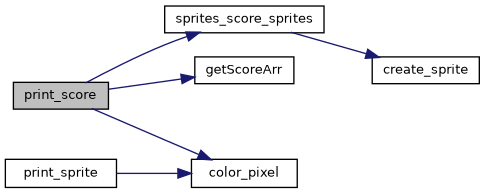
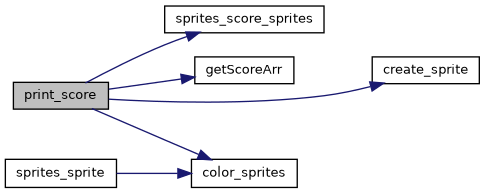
  digraph {
    rankdir=LR
    node [color=black fillcolor=white fontname=Helvetica fontsize=10 shape=record style=filled]
    edge [color=midnightblue fontname=Helvetica fontsize=10 labelfontname=Helvetica labelfontsize=10 style=solid]
    n1 [fillcolor=grey75 fontcolor=black height=0.2 label=print_score width=0.4]
    n2 [height=0.2 label=sprites_score_sprites width=0.4]
    n3 [height=0.2 label=getScoreArr width=0.4]
-   n4 [height=0.2 label=color_pixel width=0.4]
+   n4 [height=0.2 label=color_sprites width=0.4]
    n5 [height=0.2 label=create_sprite width=0.4]
-   n6 [height=0.2 label=print_sprite width=0.4]
+   n6 [height=0.2 label=sprites_sprite width=0.4]
    n1 -> n2
    n1 -> n3
    n1 -> n4
-   n2 -> n5
+   n1 -> n5
    n6 -> n4
  }
